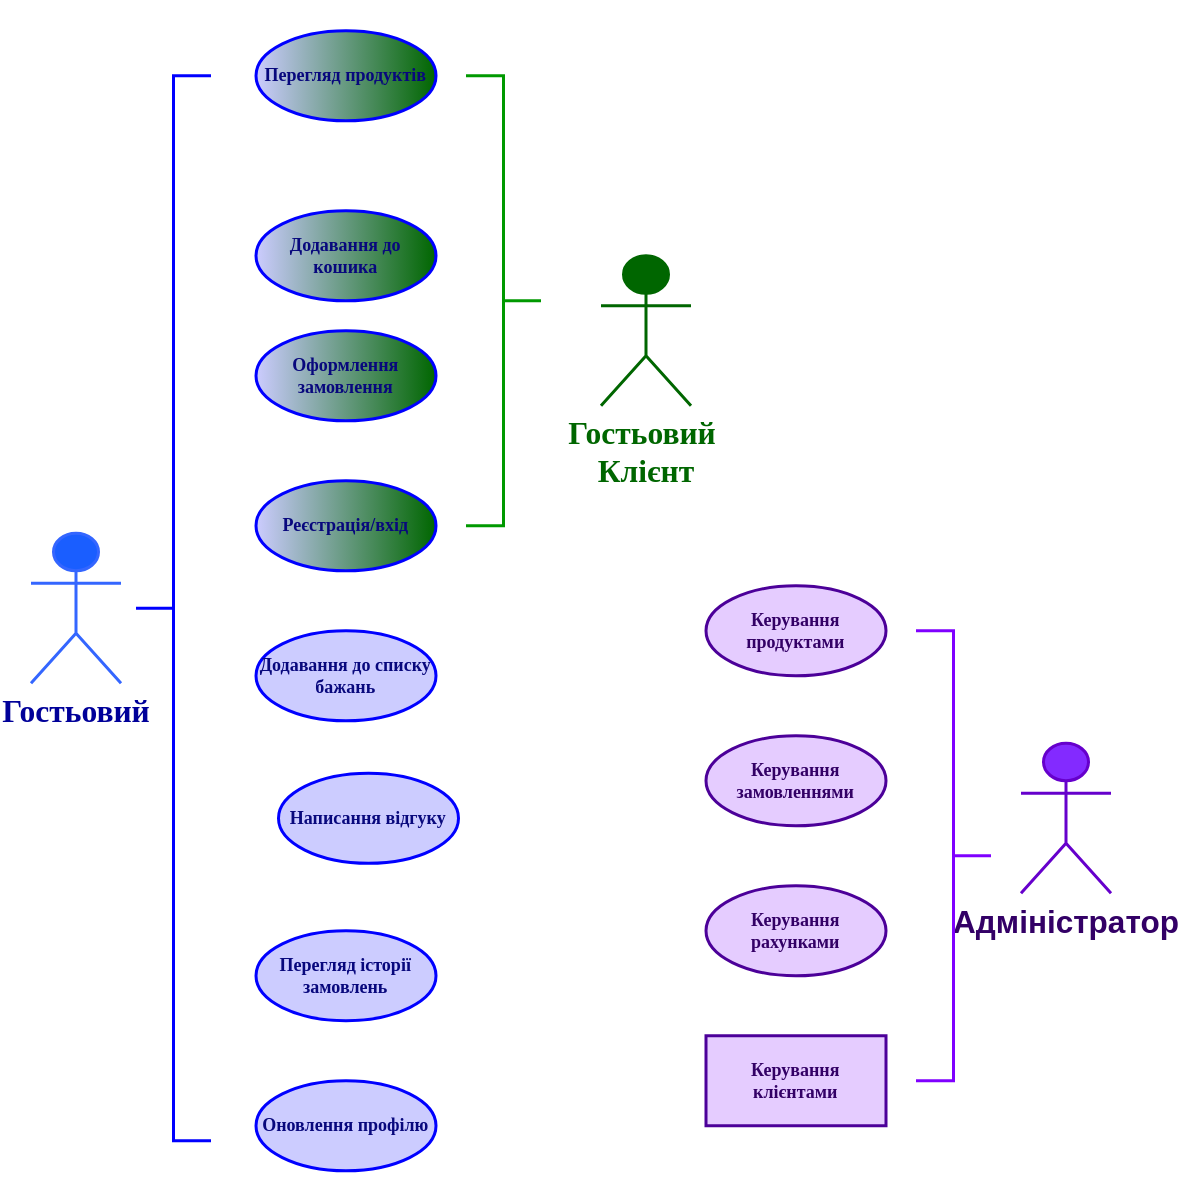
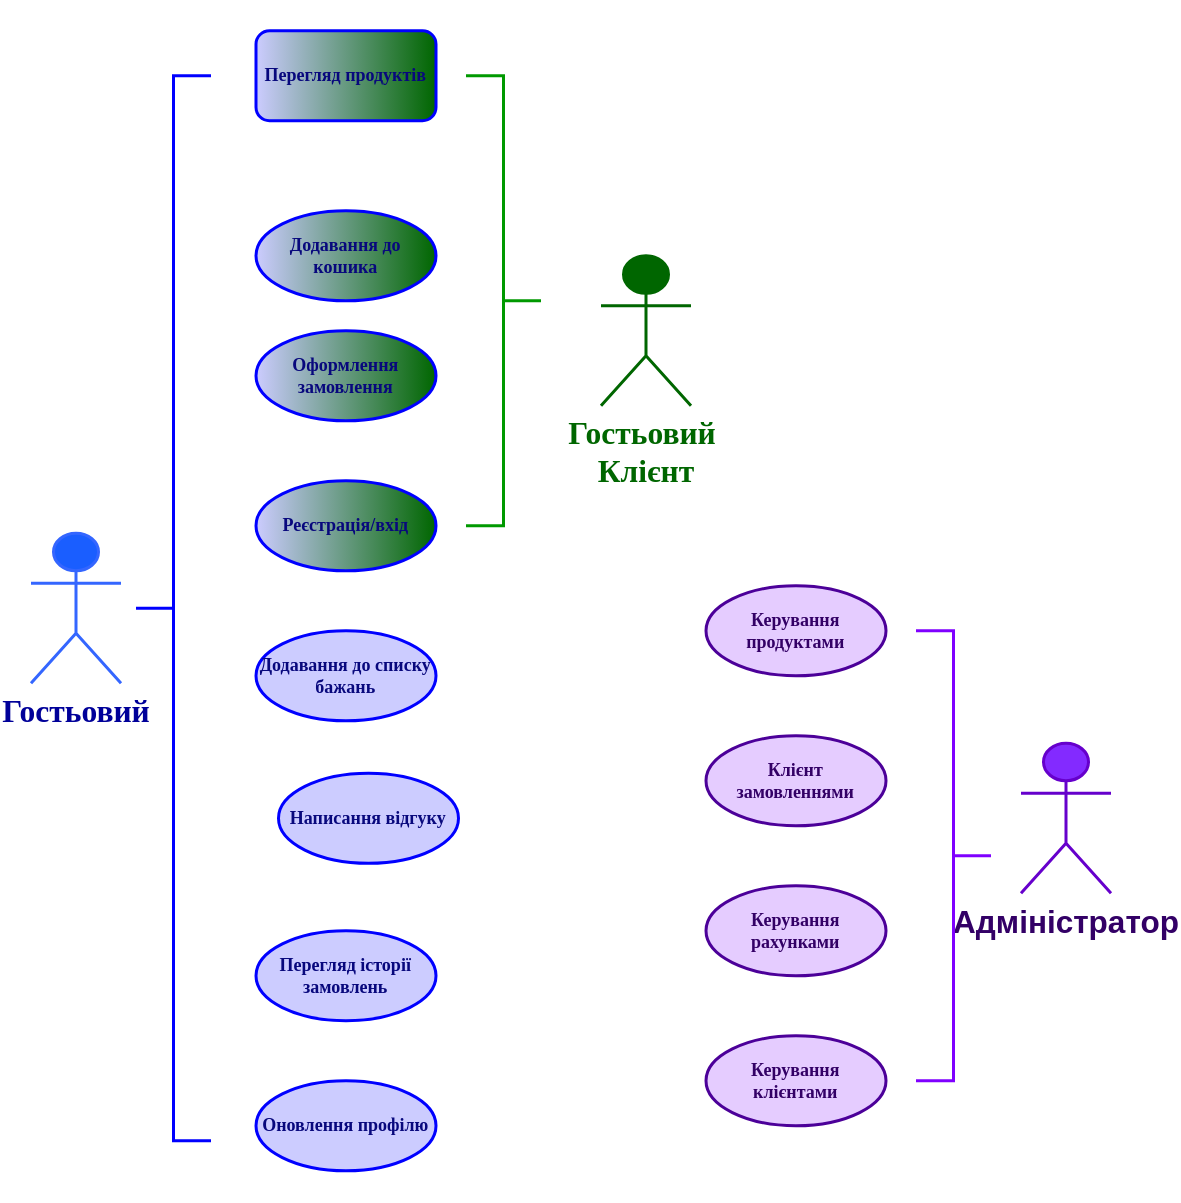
  <mxCell id="0" />
  <mxCell id="1" parent="0" />
  <mxCell id="2" value="Гостьовий" style="shape=umlActor;verticalLabelPosition=bottom;verticalAlign=top;html=1;fillColor=#1A5EFF;strokeColor=#3466FF;strokeWidth=2;fontStyle=1;fontColor=#000099;fontSize=21;fontFamily=Verdana;" parent="1" vertex="1"><mxGeometry x="20" y="355" width="60" height="100" as="geometry" /></mxCell>
  <mxCell id="3" value="Адміністратор" style="shape=umlActor;verticalLabelPosition=bottom;verticalAlign=top;html=1;fillColor=#832AFF;strokeColor=#6600CC;strokeWidth=2;fontStyle=1;fontSize=21;fontColor=#330066;" parent="1" vertex="1"><mxGeometry x="680" y="495" width="60" height="100" as="geometry" /></mxCell>
- <mxCell id="4" value="Перегляд продуктів" style="ellipse;whiteSpace=wrap;html=1;fillColor=#CCCCFF;strokeWidth=2;fontStyle=1;strokeColor=#0000FF;fontFamily=Verdana;fontColor=light-dark(#08087d, #cdcdff);gradientColor=#006600;gradientDirection=east;" parent="1" vertex="1"><mxGeometry x="170" y="20" width="120" height="60" as="geometry" /></mxCell>
+ <mxCell id="4" value="Перегляд продуктів" style="whiteSpace=wrap;html=1;fillColor=#CCCCFF;strokeWidth=2;fontStyle=1;strokeColor=#0000FF;fontFamily=Verdana;fontColor=light-dark(#08087d, #cdcdff);gradientColor=#006600;gradientDirection=east;rounded=1;" parent="1" vertex="1"><mxGeometry x="170" y="20" width="120" height="60" as="geometry" /></mxCell>
  <mxCell id="5" value="Додавання до кошика" style="ellipse;whiteSpace=wrap;html=1;fillColor=#CCCCFF;strokeWidth=2;fontStyle=1;strokeColor=#0000FF;fontFamily=Verdana;fontColor=light-dark(#08087d, #cdcdff);gradientColor=#006600;gradientDirection=east;" parent="1" vertex="1"><mxGeometry x="170" y="140" width="120" height="60" as="geometry" /></mxCell>
  <mxCell id="6" value="Оформлення замовлення" style="ellipse;whiteSpace=wrap;html=1;fillColor=#CCCCFF;strokeWidth=2;fontStyle=1;strokeColor=#0000FF;fontFamily=Verdana;fontColor=light-dark(#08087d, #cdcdff);gradientColor=#006600;gradientDirection=east;" parent="1" vertex="1"><mxGeometry x="170" y="220" width="120" height="60" as="geometry" /></mxCell>
  <mxCell id="7" value="Перегляд історії замовлень" style="ellipse;whiteSpace=wrap;html=1;fillColor=#CCCCFF;strokeWidth=2;fontStyle=1;strokeColor=#0000FF;fontFamily=Verdana;fontColor=light-dark(#08087d, #cdcdff);" parent="1" vertex="1"><mxGeometry x="170" y="620" width="120" height="60" as="geometry" /></mxCell>
  <mxCell id="8" value="Додавання до списку бажань" style="ellipse;whiteSpace=wrap;html=1;fillColor=#CCCCFF;strokeWidth=2;fontStyle=1;strokeColor=#0000FF;fontFamily=Verdana;fontColor=light-dark(#08087d, #cdcdff);" parent="1" vertex="1"><mxGeometry x="170" y="420" width="120" height="60" as="geometry" /></mxCell>
  <mxCell id="9" value="Написання відгуку" style="ellipse;whiteSpace=wrap;html=1;fillColor=#CCCCFF;strokeWidth=2;fontStyle=1;strokeColor=#0000FF;fontFamily=Verdana;fontColor=light-dark(#08087d, #cdcdff);" parent="1" vertex="1"><mxGeometry x="185" y="515" width="120" height="60" as="geometry" /></mxCell>
  <mxCell id="10" value="Реєстрація/вхід" style="ellipse;whiteSpace=wrap;html=1;fillColor=#CCCCFF;strokeWidth=2;fontStyle=1;strokeColor=#0000FF;fontFamily=Verdana;fontColor=light-dark(#08087d, #cdcdff);gradientColor=#006600;gradientDirection=east;" parent="1" vertex="1"><mxGeometry x="170" y="320" width="120" height="60" as="geometry" /></mxCell>
  <mxCell id="11" value="Оновлення профілю" style="ellipse;whiteSpace=wrap;html=1;fillColor=#CCCCFF;strokeWidth=2;fontStyle=1;strokeColor=#0000FF;fontFamily=Verdana;fontColor=light-dark(#08087d, #cdcdff);" parent="1" vertex="1"><mxGeometry x="170" y="720" width="120" height="60" as="geometry" /></mxCell>
  <mxCell id="12" value="Керування продуктами" style="ellipse;whiteSpace=wrap;html=1;fillColor=#E5CCFF;strokeWidth=2;fontStyle=1;strokeColor=#4C0099;fontColor=#330066;fontFamily=Verdana;" parent="1" vertex="1"><mxGeometry x="470" y="390" width="120" height="60" as="geometry" /></mxCell>
- <mxCell id="13" value="Керування замовленнями" style="ellipse;whiteSpace=wrap;html=1;fillColor=#E5CCFF;strokeWidth=2;fontStyle=1;strokeColor=#4C0099;fontColor=#330066;fontFamily=Verdana;" parent="1" vertex="1"><mxGeometry x="470" y="490" width="120" height="60" as="geometry" /></mxCell>
+ <mxCell id="13" value="Клієнт замовленнями" style="ellipse;whiteSpace=wrap;html=1;fillColor=#E5CCFF;strokeWidth=2;fontStyle=1;strokeColor=#4C0099;fontColor=#330066;fontFamily=Verdana;" parent="1" vertex="1"><mxGeometry x="470" y="490" width="120" height="60" as="geometry" /></mxCell>
  <mxCell id="14" value="Керування рахунками" style="ellipse;whiteSpace=wrap;html=1;fillColor=#E5CCFF;strokeWidth=2;fontStyle=1;strokeColor=#4C0099;fontColor=#330066;fontFamily=Verdana;" parent="1" vertex="1"><mxGeometry x="470" y="590" width="120" height="60" as="geometry" /></mxCell>
- <mxCell id="15" value="Керування клієнтами" style="whiteSpace=wrap;html=1;fillColor=#E5CCFF;strokeWidth=2;fontStyle=1;strokeColor=#4C0099;fontColor=#330066;fontFamily=Verdana;rounded=0;" parent="1" vertex="1"><mxGeometry x="470" y="690" width="120" height="60" as="geometry" /></mxCell>
+ <mxCell id="15" value="Керування клієнтами" style="ellipse;whiteSpace=wrap;html=1;fillColor=#E5CCFF;strokeWidth=2;fontStyle=1;strokeColor=#4C0099;fontColor=#330066;fontFamily=Verdana;" parent="1" vertex="1"><mxGeometry x="470" y="690" width="120" height="60" as="geometry" /></mxCell>
  <mxCell id="16" value="" style="strokeWidth=2;html=1;shape=mxgraph.flowchart.annotation_2;align=left;labelPosition=right;pointerEvents=1;strokeColor=#0000FF;fontStyle=1" vertex="1" parent="1"><mxGeometry x="90" y="50" width="50" height="710" as="geometry" /></mxCell>
  <mxCell id="17" value="" style="strokeWidth=2;html=1;shape=mxgraph.flowchart.annotation_2;align=right;labelPosition=left;pointerEvents=1;rotation=-180;strokeColor=#7F00FF;fontStyle=1" vertex="1" parent="1"><mxGeometry x="610" y="420" width="50" height="300" as="geometry" /></mxCell>
  <mxCell id="18" value="" style="strokeWidth=2;html=1;shape=mxgraph.flowchart.annotation_2;align=right;labelPosition=left;pointerEvents=1;rotation=-180;strokeColor=#009900;fontStyle=1" vertex="1" parent="1"><mxGeometry x="310" y="50" width="50" height="300" as="geometry" /></mxCell>
  <mxCell id="19" value="Гостьовий&amp;nbsp;&lt;div&gt;Клієнт&lt;/div&gt;" style="shape=umlActor;verticalLabelPosition=bottom;verticalAlign=top;html=1;fillColor=#006600;strokeColor=#006600;strokeWidth=2;fontStyle=1;fontColor=#006600;fontSize=21;fontFamily=Verdana;" vertex="1" parent="1"><mxGeometry x="400" y="170" width="60" height="100" as="geometry" /></mxCell>
